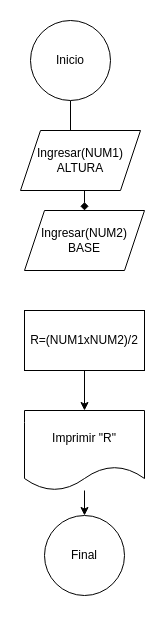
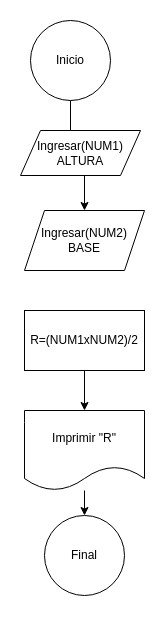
  <mxCell id="0" />
  <mxCell id="1" parent="0" />
- <mxCell id="2" value="" style="edgeStyle=orthogonalEdgeStyle;rounded=0;orthogonalLoop=1;jettySize=auto;html=1;endArrow=diamond;" edge="1" parent="1" source="3" target="5"><mxGeometry relative="1" as="geometry" /></mxCell>
+ <mxCell id="2" value="" style="edgeStyle=orthogonalEdgeStyle;rounded=0;orthogonalLoop=1;jettySize=auto;html=1;" edge="1" parent="1" source="3" target="5"><mxGeometry relative="1" as="geometry" /></mxCell>
  <mxCell id="3" value="Inicio" style="ellipse;whiteSpace=wrap;html=1;aspect=fixed;" vertex="1" parent="1"><mxGeometry x="30" y="20" width="80" height="80" as="geometry" /></mxCell>
- <mxCell id="4" value="Ingresar(NUM1) ALTURA" style="shape=parallelogram;perimeter=parallelogramPerimeter;whiteSpace=wrap;html=1;fixedSize=1;" vertex="1" parent="1"><mxGeometry x="20" y="130" width="120" height="60" as="geometry" /></mxCell>
+ <mxCell id="4" value="Ingresar(NUM1) ALTURA" style="shape=parallelogram;perimeter=parallelogramPerimeter;whiteSpace=wrap;html=1;fixedSize=1;" vertex="1" parent="1"><mxGeometry x="20" y="130" width="120" height="45" as="geometry" /></mxCell>
  <mxCell id="5" value="Ingresar(NUM2) BASE" style="shape=parallelogram;perimeter=parallelogramPerimeter;whiteSpace=wrap;html=1;fixedSize=1;" vertex="1" parent="1"><mxGeometry x="24" y="210" width="120" height="60" as="geometry" /></mxCell>
  <mxCell id="6" value="" style="edgeStyle=orthogonalEdgeStyle;rounded=0;orthogonalLoop=1;jettySize=auto;html=1;" edge="1" parent="1" source="7" target="9"><mxGeometry relative="1" as="geometry" /></mxCell>
  <mxCell id="7" value="R=(NUM1xNUM2)/2" style="rounded=0;whiteSpace=wrap;html=1;" vertex="1" parent="1"><mxGeometry x="24" y="310" width="120" height="60" as="geometry" /></mxCell>
  <mxCell id="8" value="" style="edgeStyle=orthogonalEdgeStyle;rounded=0;orthogonalLoop=1;jettySize=auto;html=1;" edge="1" parent="1" source="9" target="10"><mxGeometry relative="1" as="geometry" /></mxCell>
  <mxCell id="9" value="Imprimir &quot;R&quot;" style="shape=document;whiteSpace=wrap;html=1;boundedLbl=1;" vertex="1" parent="1"><mxGeometry x="24" y="410" width="120" height="80" as="geometry" /></mxCell>
  <mxCell id="10" value="Final" style="ellipse;whiteSpace=wrap;html=1;aspect=fixed;" vertex="1" parent="1"><mxGeometry x="44" y="515" width="80" height="80" as="geometry" /></mxCell>
